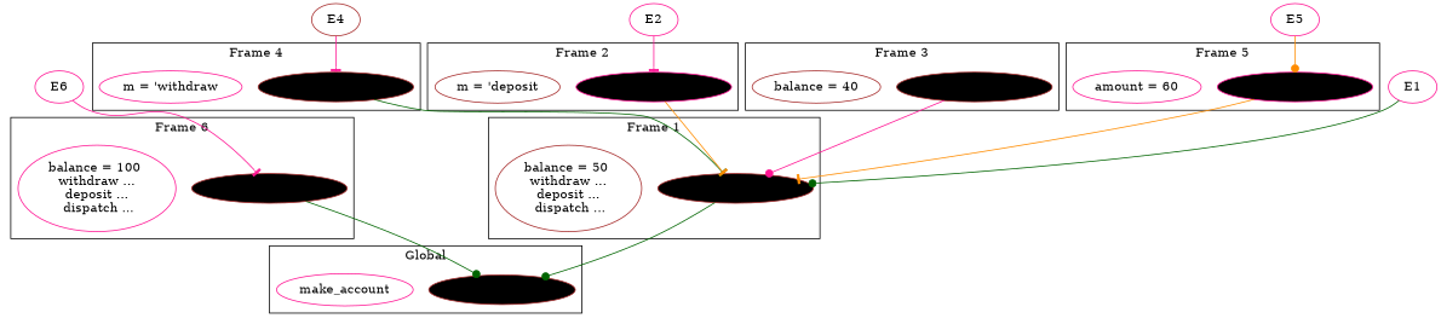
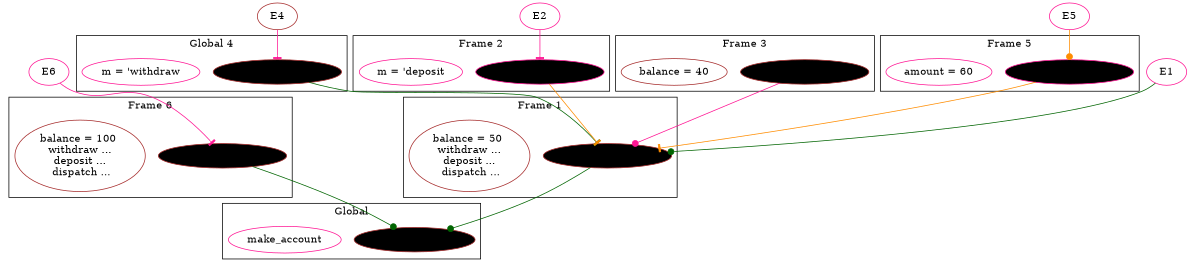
  digraph {
    rankdir=TB
    node [color=deeppink]
    edge [arrowhead=tee color=darkgreen]
    frame1_handle [color=brown fillcolor=black height=0.1 style=filled width=0.1]
    n2 [color=brown label="balance = 50 \n withdraw ... \n deposit ... \n dispatch ..."]
    frame4_handle [color=brown fillcolor=black height=0.1 style=filled width=0.1]
    n4 [label="m = 'withdraw"]
    global_handle [color=brown fillcolor=black height=0.1 style=filled width=0.1]
    make_account
    frame2_handle [fillcolor=black height=0.1 style=filled width=0.1]
-   n8 [color=brown label="m = 'deposit"]
+   n8 [label="m = 'deposit"]
    frame3_handle [color=brown fillcolor=black height=0.1 style=filled width=0.1]
    n10 [color=brown label="balance = 40"]
    frame5_handle [fillcolor=black height=0.1 style=filled width=0.1]
    n12 [label="amount = 60"]
    frame6_handle [color=brown fillcolor=black height=0.1 style=filled width=0.1]
-   n14 [label="balance = 100 \n withdraw ... \n deposit ... \n dispatch ..."]
+   n14 [color=brown label="balance = 100 \n withdraw ... \n deposit ... \n dispatch ..."]
    E1
    E2
    E4 [color=brown]
    E5
    E6
    subgraph cluster_1 {
      label="Frame 1"
      frame1_handle
      n2
    }
    subgraph cluster_2 {
-     label="Frame 4"
+     label="Global 4"
      frame4_handle
      n4
    }
    subgraph cluster_3 {
      label=Global
      global_handle
      make_account
    }
    subgraph cluster_4 {
      label="Frame 2"
      frame2_handle
      n8
    }
    subgraph cluster_5 {
      label="Frame 3"
      frame3_handle
      n10
    }
    subgraph cluster_6 {
      label="Frame 5"
      frame5_handle
      n12
    }
    subgraph cluster_7 {
      label="Frame 6"
      frame6_handle
      n14
    }
    frame1_handle -> global_handle [arrowhead=dot]
    frame4_handle -> frame1_handle
    frame2_handle -> frame1_handle [color=darkorange]
    frame3_handle -> frame1_handle [arrowhead=dot color=deeppink]
    frame5_handle -> frame1_handle [color=darkorange]
    frame6_handle -> global_handle [arrowhead=dot]
    E1 -> frame1_handle [arrowhead=dot]
    E2 -> frame2_handle [color=deeppink]
    E4 -> frame4_handle [color=deeppink]
    E5 -> frame5_handle [arrowhead=dot color=darkorange]
    E6 -> frame6_handle [color=deeppink]
  }
